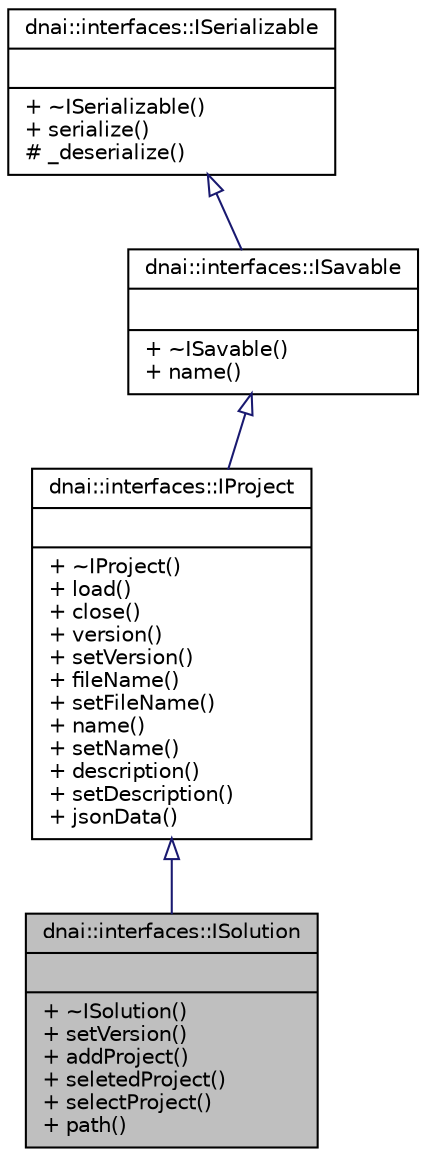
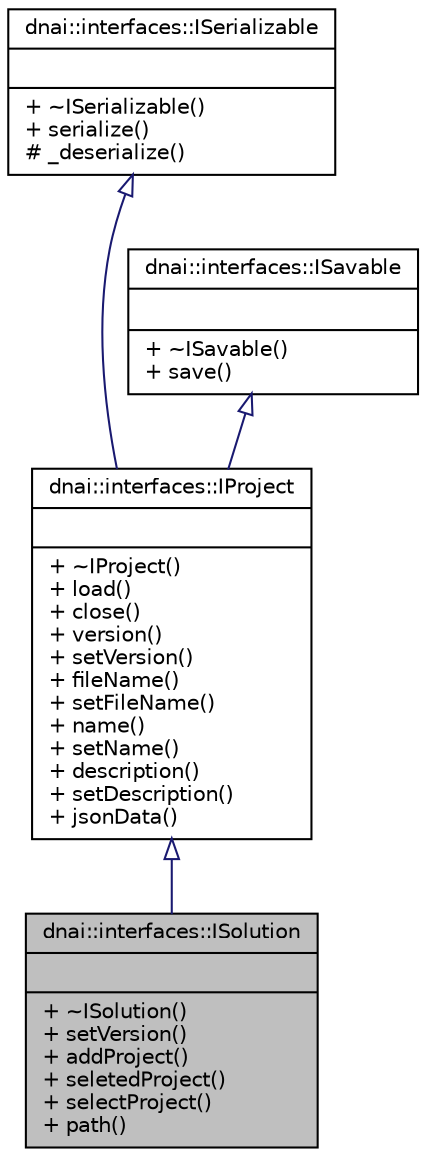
  digraph {
    node [color=black fillcolor=white fontname=Helvetica fontsize=10 shape=record style=filled]
    edge [arrowtail=onormal color=midnightblue dir=back fontname=Helvetica fontsize=10 labelfontname=Helvetica labelfontsize=10 style=solid]
    n1 [fillcolor=grey75 fontcolor=black height=0.2 label="{dnai::interfaces::ISolution\n||+ ~ISolution()\l+ setVersion()\l+ addProject()\l+ seletedProject()\l+ selectProject()\l+ path()\l}" width=0.4]
    n2 [height=0.2 label="{dnai::interfaces::IProject\n||+ ~IProject()\l+ load()\l+ close()\l+ version()\l+ setVersion()\l+ fileName()\l+ setFileName()\l+ name()\l+ setName()\l+ description()\l+ setDescription()\l+ jsonData()\l}" width=0.4]
-   n3 [height=0.2 label="{dnai::interfaces::ISavable\n||+ ~ISavable()\l+ name()\l}" width=0.4]
+   n3 [height=0.2 label="{dnai::interfaces::ISavable\n||+ ~ISavable()\l+ save()\l}" width=0.4]
    n4 [height=0.2 label="{dnai::interfaces::ISerializable\n||+ ~ISerializable()\l+ serialize()\l# _deserialize()\l}" width=0.4]
    n2 -> n1
    n3 -> n2
-   n4 -> n3
+   n4 -> n2
  }
